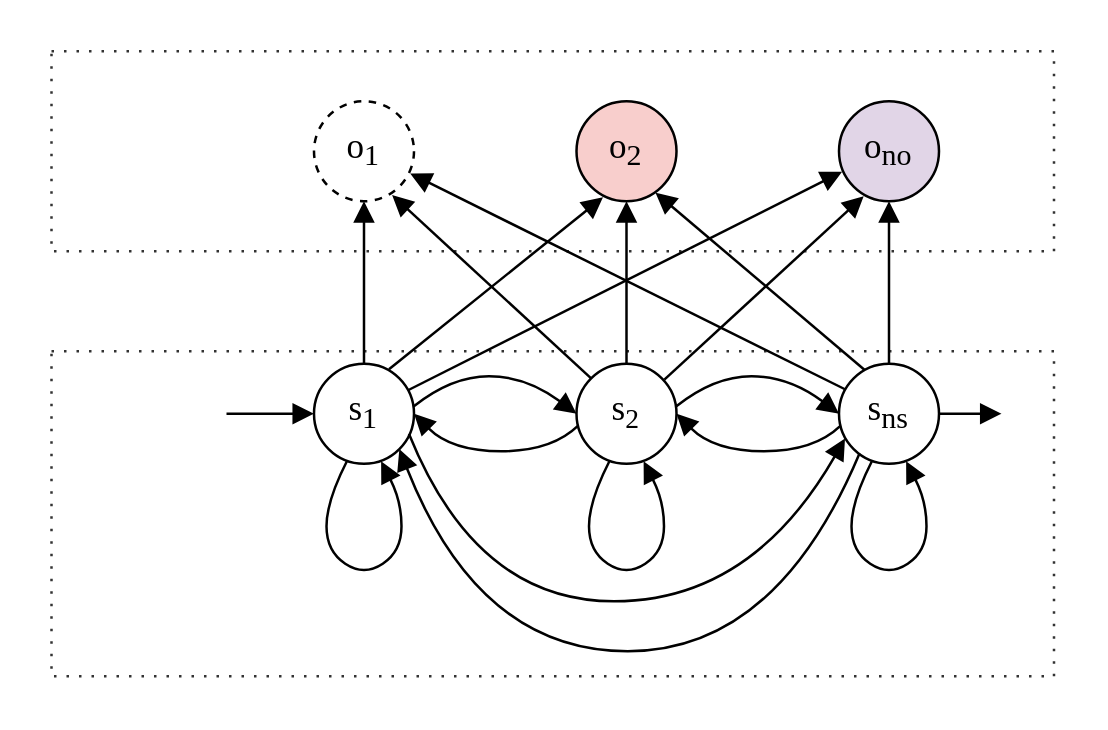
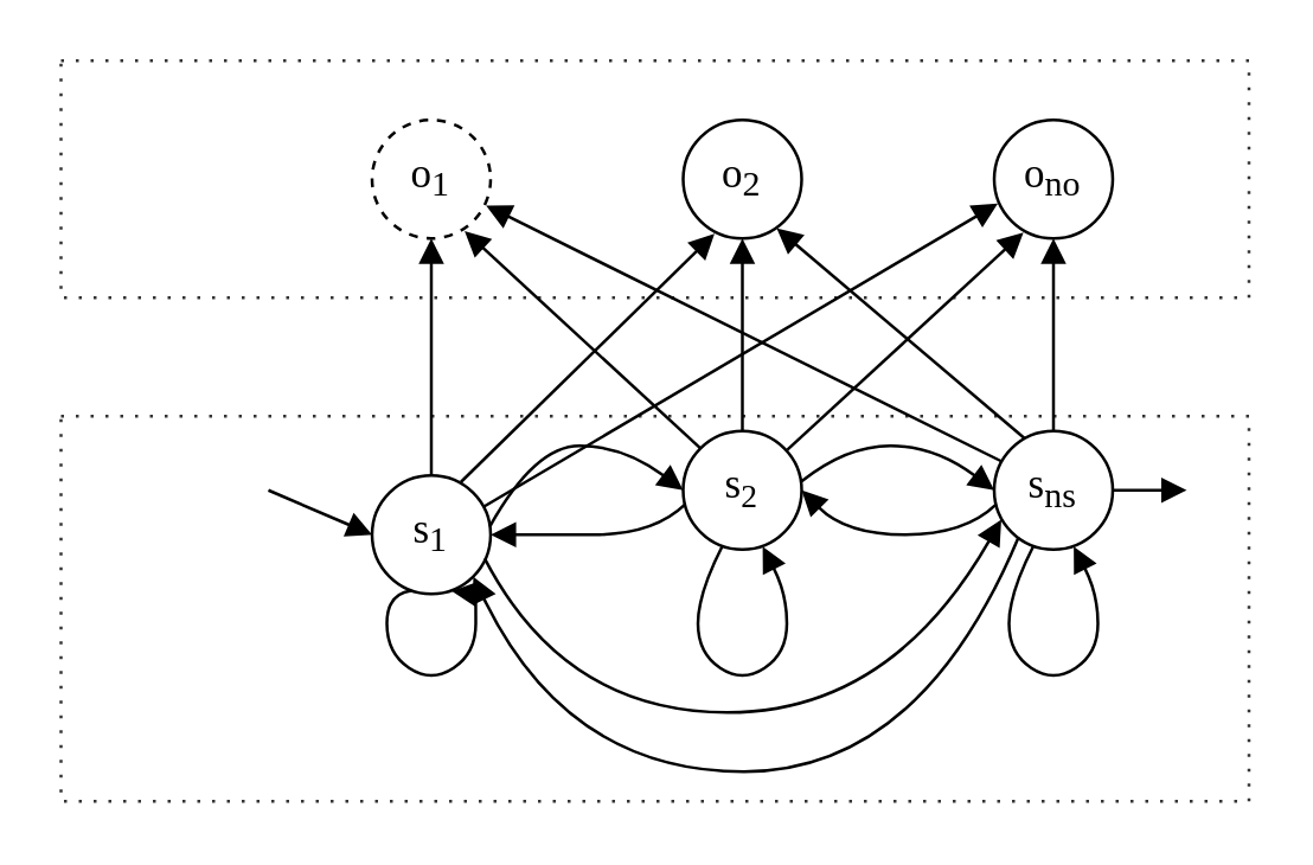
  <mxCell id="0" />
  <mxCell id="1" parent="0" />
  <mxCell id="2" value="" style="rounded=0;whiteSpace=wrap;html=1;fillColor=none;dashed=1;dashPattern=1 4;strokeColor=#333333;" parent="1" vertex="1"><mxGeometry x="20" y="20" width="401" height="80" as="geometry" /></mxCell>
  <mxCell id="3" value="" style="rounded=0;whiteSpace=wrap;html=1;fillColor=none;dashed=1;dashPattern=1 4;strokeColor=#333333;" parent="1" vertex="1"><mxGeometry x="20" y="140" width="401" height="130" as="geometry" /></mxCell>
  <mxCell id="4" value="o&lt;sub&gt;&lt;font style=&quot;font-size: 12px&quot;&gt;1&lt;/font&gt;&lt;/sub&gt;" style="ellipse;whiteSpace=wrap;html=1;aspect=fixed;fontFamily=Times New Roman;fontSize=14;dashed=1;" parent="1" vertex="1"><mxGeometry x="125" y="40" width="40" height="40" as="geometry" /></mxCell>
  <mxCell id="5" style="edgeStyle=orthogonalEdgeStyle;rounded=0;orthogonalLoop=1;jettySize=auto;html=1;entryX=0.5;entryY=1;entryDx=0;entryDy=0;endArrow=block;endFill=1;fontFamily=Times New Roman;fontSize=14;" parent="1" source="6" target="4" edge="1"><mxGeometry relative="1" as="geometry" /></mxCell>
- <mxCell id="6" value="s&lt;sub&gt;&lt;font style=&quot;font-size: 12px&quot;&gt;1&lt;/font&gt;&lt;/sub&gt;" style="ellipse;whiteSpace=wrap;html=1;aspect=fixed;fontFamily=Times New Roman;fontSize=14;" parent="1" vertex="1"><mxGeometry x="125" y="145" width="40" height="40" as="geometry" /></mxCell>
+ <mxCell id="6" value="s&lt;sub&gt;&lt;font style=&quot;font-size: 12px&quot;&gt;1&lt;/font&gt;&lt;/sub&gt;" style="ellipse;whiteSpace=wrap;html=1;aspect=fixed;fontFamily=Times New Roman;fontSize=14;" parent="1" vertex="1"><mxGeometry x="125" y="160" width="40" height="40" as="geometry" /></mxCell>
  <mxCell id="7" value="" style="endArrow=block;html=1;fontFamily=Times New Roman;fontSize=14;endFill=1;entryX=0;entryY=0.5;entryDx=0;entryDy=0;" parent="1" target="6" edge="1"><mxGeometry width="50" height="50" relative="1" as="geometry"><mxPoint x="90" y="165" as="sourcePoint" /><mxPoint x="110" y="164" as="targetPoint" /></mxGeometry></mxCell>
  <mxCell id="8" value="" style="curved=1;endArrow=block;html=1;exitX=0.33;exitY=0.973;exitDx=0;exitDy=0;endFill=1;exitPerimeter=0;entryX=0.671;entryY=0.975;entryDx=0;entryDy=0;entryPerimeter=0;" parent="1" source="6" target="6" edge="1"><mxGeometry width="50" height="50" relative="1" as="geometry"><mxPoint x="50" y="300" as="sourcePoint" /><mxPoint x="150" y="190" as="targetPoint" /><Array as="points"><mxPoint x="130" y="200" /><mxPoint x="130" y="220" /><mxPoint x="145" y="230" /><mxPoint x="160" y="220" /><mxPoint x="160" y="200" /></Array></mxGeometry></mxCell>
- <mxCell id="9" value="o&lt;sub&gt;&lt;font style=&quot;font-size: 12px&quot;&gt;2&lt;/font&gt;&lt;/sub&gt;" style="ellipse;whiteSpace=wrap;html=1;aspect=fixed;fontFamily=Times New Roman;fontSize=14;fillColor=#f8cecc;" parent="1" vertex="1"><mxGeometry x="230" y="40" width="40" height="40" as="geometry" /></mxCell>
+ <mxCell id="9" value="o&lt;sub&gt;&lt;font style=&quot;font-size: 12px&quot;&gt;2&lt;/font&gt;&lt;/sub&gt;" style="ellipse;whiteSpace=wrap;html=1;aspect=fixed;fontFamily=Times New Roman;fontSize=14;" parent="1" vertex="1"><mxGeometry x="230" y="40" width="40" height="40" as="geometry" /></mxCell>
  <mxCell id="10" style="edgeStyle=orthogonalEdgeStyle;rounded=0;orthogonalLoop=1;jettySize=auto;html=1;entryX=0.5;entryY=1;entryDx=0;entryDy=0;endArrow=block;endFill=1;fontFamily=Times New Roman;fontSize=14;" parent="1" source="11" target="9" edge="1"><mxGeometry relative="1" as="geometry" /></mxCell>
  <mxCell id="11" value="&lt;span style=&quot;font-size: 14px&quot;&gt;s&lt;/span&gt;&lt;sub&gt;&lt;font style=&quot;font-size: 11px&quot;&gt;2&lt;/font&gt;&lt;/sub&gt;" style="ellipse;whiteSpace=wrap;html=1;aspect=fixed;fontFamily=Times New Roman;fontSize=14;" parent="1" vertex="1"><mxGeometry x="230" y="145" width="40" height="40" as="geometry" /></mxCell>
  <mxCell id="12" value="" style="curved=1;endArrow=block;html=1;exitX=0.33;exitY=0.973;exitDx=0;exitDy=0;endFill=1;exitPerimeter=0;entryX=0.671;entryY=0.975;entryDx=0;entryDy=0;entryPerimeter=0;" parent="1" source="11" target="11" edge="1"><mxGeometry width="50" height="50" relative="1" as="geometry"><mxPoint x="155" y="300" as="sourcePoint" /><mxPoint x="255" y="190" as="targetPoint" /><Array as="points"><mxPoint x="235" y="200" /><mxPoint x="235" y="220" /><mxPoint x="250" y="230" /><mxPoint x="265" y="220" /><mxPoint x="265" y="200" /></Array></mxGeometry></mxCell>
- <mxCell id="13" value="o&lt;sub&gt;&lt;font style=&quot;font-size: 12px&quot;&gt;no&lt;/font&gt;&lt;/sub&gt;" style="ellipse;whiteSpace=wrap;html=1;aspect=fixed;fontFamily=Times New Roman;fontSize=14;fillColor=#e1d5e7;" parent="1" vertex="1"><mxGeometry x="335" y="40" width="40" height="40" as="geometry" /></mxCell>
+ <mxCell id="13" value="o&lt;sub&gt;&lt;font style=&quot;font-size: 12px&quot;&gt;no&lt;/font&gt;&lt;/sub&gt;" style="ellipse;whiteSpace=wrap;html=1;aspect=fixed;fontFamily=Times New Roman;fontSize=14;" parent="1" vertex="1"><mxGeometry x="335" y="40" width="40" height="40" as="geometry" /></mxCell>
  <mxCell id="14" style="edgeStyle=orthogonalEdgeStyle;rounded=0;orthogonalLoop=1;jettySize=auto;html=1;entryX=0.5;entryY=1;entryDx=0;entryDy=0;endArrow=block;endFill=1;fontFamily=Times New Roman;fontSize=14;" parent="1" source="15" target="13" edge="1"><mxGeometry relative="1" as="geometry" /></mxCell>
  <mxCell id="15" value="&lt;span style=&quot;font-size: 14px&quot;&gt;s&lt;/span&gt;&lt;sub&gt;&lt;font style=&quot;font-size: 12px&quot;&gt;ns&lt;/font&gt;&lt;/sub&gt;" style="ellipse;whiteSpace=wrap;html=1;aspect=fixed;fontFamily=Times New Roman;fontSize=14;" parent="1" vertex="1"><mxGeometry x="335" y="145" width="40" height="40" as="geometry" /></mxCell>
  <mxCell id="16" value="" style="curved=1;endArrow=block;html=1;exitX=0.33;exitY=0.973;exitDx=0;exitDy=0;endFill=1;exitPerimeter=0;entryX=0.671;entryY=0.975;entryDx=0;entryDy=0;entryPerimeter=0;" parent="1" source="15" target="15" edge="1"><mxGeometry width="50" height="50" relative="1" as="geometry"><mxPoint x="260" y="300" as="sourcePoint" /><mxPoint x="360" y="190" as="targetPoint" /><Array as="points"><mxPoint x="340" y="200" /><mxPoint x="340" y="220" /><mxPoint x="355" y="230" /><mxPoint x="370" y="220" /><mxPoint x="370" y="200" /></Array></mxGeometry></mxCell>
  <mxCell id="17" value="" style="endArrow=block;html=1;fontFamily=Times New Roman;fontSize=14;endFill=1;exitX=1;exitY=0.5;exitDx=0;exitDy=0;" parent="1" source="15" edge="1"><mxGeometry width="50" height="50" relative="1" as="geometry"><mxPoint x="390" y="165" as="sourcePoint" /><mxPoint x="400" y="165" as="targetPoint" /></mxGeometry></mxCell>
  <mxCell id="18" value="" style="endArrow=block;html=1;endFill=1;entryX=0.265;entryY=0.96;entryDx=0;entryDy=0;entryPerimeter=0;exitX=0.75;exitY=0.055;exitDx=0;exitDy=0;exitPerimeter=0;" parent="1" source="6" target="9" edge="1"><mxGeometry width="50" height="50" relative="1" as="geometry"><mxPoint x="145" y="145" as="sourcePoint" /><mxPoint x="195" y="95" as="targetPoint" /></mxGeometry></mxCell>
  <mxCell id="19" value="" style="endArrow=block;html=1;endFill=1;entryX=0.781;entryY=0.937;entryDx=0;entryDy=0;exitX=0;exitY=0;exitDx=0;exitDy=0;entryPerimeter=0;" parent="1" source="11" target="4" edge="1"><mxGeometry width="50" height="50" relative="1" as="geometry"><mxPoint x="250" y="145" as="sourcePoint" /><mxPoint x="345" y="80" as="targetPoint" /></mxGeometry></mxCell>
  <mxCell id="20" value="" style="endArrow=block;html=1;endFill=1;entryX=0.247;entryY=0.949;entryDx=0;entryDy=0;entryPerimeter=0;exitX=1;exitY=0;exitDx=0;exitDy=0;" parent="1" target="13" edge="1"><mxGeometry width="50" height="50" relative="1" as="geometry"><mxPoint x="265.142" y="151.358" as="sourcePoint" /><mxPoint x="346.6" y="78.9" as="targetPoint" /></mxGeometry></mxCell>
  <mxCell id="21" value="" style="endArrow=block;html=1;endFill=1;entryX=0.79;entryY=0.914;entryDx=0;entryDy=0;entryPerimeter=0;exitX=0.26;exitY=0.065;exitDx=0;exitDy=0;exitPerimeter=0;" parent="1" source="15" target="9" edge="1"><mxGeometry width="50" height="50" relative="1" as="geometry"><mxPoint x="275.142" y="161.358" as="sourcePoint" /><mxPoint x="356.6" y="88.9" as="targetPoint" /></mxGeometry></mxCell>
  <mxCell id="22" value="" style="endArrow=block;html=1;endFill=1;exitX=0.94;exitY=0.265;exitDx=0;exitDy=0;exitPerimeter=0;entryX=0.031;entryY=0.705;entryDx=0;entryDy=0;entryPerimeter=0;" parent="1" source="6" target="13" edge="1"><mxGeometry width="50" height="50" relative="1" as="geometry"><mxPoint x="166" y="157" as="sourcePoint" /><mxPoint x="336" y="70" as="targetPoint" /></mxGeometry></mxCell>
  <mxCell id="23" value="" style="endArrow=block;html=1;endFill=1;entryX=0.962;entryY=0.722;entryDx=0;entryDy=0;entryPerimeter=0;exitX=0.06;exitY=0.255;exitDx=0;exitDy=0;exitPerimeter=0;" parent="1" source="15" target="4" edge="1"><mxGeometry width="50" height="50" relative="1" as="geometry"><mxPoint x="332.9" y="150.6" as="sourcePoint" /><mxPoint x="250.18" y="80.12" as="targetPoint" /></mxGeometry></mxCell>
  <mxCell id="24" value="" style="curved=1;endArrow=block;html=1;exitX=0.995;exitY=0.428;exitDx=0;exitDy=0;entryX=0;entryY=0.5;entryDx=0;entryDy=0;endFill=1;exitPerimeter=0;" parent="1" source="6" target="11" edge="1"><mxGeometry width="50" height="50" relative="1" as="geometry"><mxPoint x="70" y="300" as="sourcePoint" /><mxPoint x="120" y="250" as="targetPoint" /><Array as="points"><mxPoint x="180" y="150" /><mxPoint x="210" y="150" /></Array></mxGeometry></mxCell>
  <mxCell id="25" value="" style="curved=1;endArrow=block;html=1;entryX=1;entryY=0.5;entryDx=0;entryDy=0;endFill=1;exitX=0.014;exitY=0.622;exitDx=0;exitDy=0;exitPerimeter=0;" parent="1" source="11" target="6" edge="1"><mxGeometry width="50" height="50" relative="1" as="geometry"><mxPoint x="230" y="175" as="sourcePoint" /><mxPoint x="165" y="175" as="targetPoint" /><Array as="points"><mxPoint x="220" y="180" /><mxPoint x="180" y="180" /></Array></mxGeometry></mxCell>
  <mxCell id="26" value="" style="curved=1;endArrow=block;html=1;endFill=1;entryX=0.06;entryY=0.748;entryDx=0;entryDy=0;exitX=0.95;exitY=0.702;exitDx=0;exitDy=0;entryPerimeter=0;exitPerimeter=0;" parent="1" source="6" target="15" edge="1"><mxGeometry width="50" height="50" relative="1" as="geometry"><mxPoint x="60" y="300" as="sourcePoint" /><mxPoint x="110" y="250" as="targetPoint" /><Array as="points"><mxPoint x="190" y="240" /><mxPoint x="300" y="240" /></Array></mxGeometry></mxCell>
  <mxCell id="27" value="" style="curved=1;endArrow=none;html=1;endFill=0;entryX=0.206;entryY=0.894;entryDx=0;entryDy=0;exitX=1;exitY=1;exitDx=0;exitDy=0;startArrow=block;startFill=1;entryPerimeter=0;" parent="1" source="6" target="15" edge="1"><mxGeometry width="50" height="50" relative="1" as="geometry"><mxPoint x="160.142" y="185.142" as="sourcePoint" /><mxPoint x="341.858" y="185.142" as="targetPoint" /><Array as="points"><mxPoint x="191" y="260" /><mxPoint x="310" y="260" /></Array></mxGeometry></mxCell>
  <mxCell id="28" value="" style="curved=1;endArrow=block;html=1;exitX=0.995;exitY=0.428;exitDx=0;exitDy=0;entryX=0;entryY=0.5;entryDx=0;entryDy=0;endFill=1;exitPerimeter=0;" parent="1" edge="1"><mxGeometry width="50" height="50" relative="1" as="geometry"><mxPoint x="269.8" y="162.12" as="sourcePoint" /><mxPoint x="335" y="165" as="targetPoint" /><Array as="points"><mxPoint x="285" y="150" /><mxPoint x="315" y="150" /></Array></mxGeometry></mxCell>
  <mxCell id="29" value="" style="curved=1;endArrow=block;html=1;entryX=1;entryY=0.5;entryDx=0;entryDy=0;endFill=1;exitX=0.014;exitY=0.622;exitDx=0;exitDy=0;exitPerimeter=0;" parent="1" edge="1"><mxGeometry width="50" height="50" relative="1" as="geometry"><mxPoint x="335.56" y="169.88" as="sourcePoint" /><mxPoint x="270" y="165" as="targetPoint" /><Array as="points"><mxPoint x="325" y="180" /><mxPoint x="285" y="180" /></Array></mxGeometry></mxCell>
